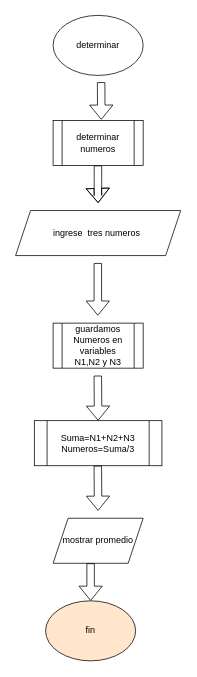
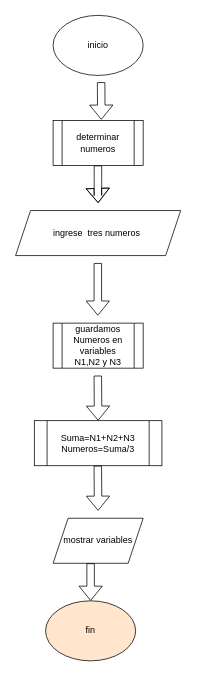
  <mxCell id="0" />
  <mxCell id="1" parent="0" />
- <mxCell id="2" value="determinar" style="ellipse;whiteSpace=wrap;html=1;" vertex="1" parent="1"><mxGeometry x="70" y="20" width="120" height="80" as="geometry" /></mxCell>
+ <mxCell id="2" value="inicio" style="ellipse;whiteSpace=wrap;html=1;" vertex="1" parent="1"><mxGeometry x="70" y="20" width="120" height="80" as="geometry" /></mxCell>
  <mxCell id="3" value="" style="shape=flexArrow;endArrow=classic;html=1;" edge="1" parent="1"><mxGeometry width="50" height="50" relative="1" as="geometry"><mxPoint x="134" y="109" as="sourcePoint" /><mxPoint x="134.29" y="159" as="targetPoint" /></mxGeometry></mxCell>
  <mxCell id="4" value="determinar numeros" style="shape=process;whiteSpace=wrap;html=1;backgroundOutline=1;" vertex="1" parent="1"><mxGeometry x="70" y="160" width="120" height="60" as="geometry" /></mxCell>
  <mxCell id="5" value="ingrese&amp;nbsp; tres numeros&amp;nbsp;" style="shape=parallelogram;perimeter=parallelogramPerimeter;whiteSpace=wrap;html=1;fixedSize=1;" vertex="1" parent="1"><mxGeometry x="20" y="280" width="220" height="60" as="geometry" /></mxCell>
  <mxCell id="6" value="" style="shape=flexArrow;endArrow=classic;html=1;" edge="1" parent="1"><mxGeometry width="50" height="50" relative="1" as="geometry"><mxPoint x="129.76" y="220" as="sourcePoint" /><mxPoint x="130.05" y="270" as="targetPoint" /><Array as="points"><mxPoint x="129.76" y="240" /><mxPoint x="129.76" y="260" /></Array></mxGeometry></mxCell>
  <mxCell id="7" value="" style="shape=flexArrow;endArrow=classic;html=1;" edge="1" parent="1"><mxGeometry width="50" height="50" relative="1" as="geometry"><mxPoint x="129.58" y="350" as="sourcePoint" /><mxPoint x="129.58" y="420" as="targetPoint" /></mxGeometry></mxCell>
  <mxCell id="8" value="guardamos Numeros en variables&lt;br&gt;N1,N2 y N3" style="shape=process;whiteSpace=wrap;html=1;backgroundOutline=1;" vertex="1" parent="1"><mxGeometry x="70" y="430" width="120" height="60" as="geometry" /></mxCell>
  <mxCell id="9" value="Suma=N1+N2+N3&lt;br&gt;Numeros=Suma/3" style="shape=process;whiteSpace=wrap;html=1;backgroundOutline=1;" vertex="1" parent="1"><mxGeometry x="45" y="560" width="170" height="60" as="geometry" /></mxCell>
  <mxCell id="10" value="" style="shape=flexArrow;endArrow=classic;html=1;" edge="1" parent="1"><mxGeometry width="50" height="50" relative="1" as="geometry"><mxPoint x="129.58" y="620" as="sourcePoint" /><mxPoint x="130" y="680" as="targetPoint" /></mxGeometry></mxCell>
  <mxCell id="11" value="" style="shape=flexArrow;endArrow=classic;html=1;" edge="1" parent="1"><mxGeometry width="50" height="50" relative="1" as="geometry"><mxPoint x="129.58" y="500" as="sourcePoint" /><mxPoint x="130" y="560" as="targetPoint" /></mxGeometry></mxCell>
- <mxCell id="12" value="mostrar promedio" style="shape=parallelogram;perimeter=parallelogramPerimeter;whiteSpace=wrap;html=1;fixedSize=1;" vertex="1" parent="1"><mxGeometry x="70" y="690" width="120" height="60" as="geometry" /></mxCell>
+ <mxCell id="12" value="mostrar variables" style="shape=parallelogram;perimeter=parallelogramPerimeter;whiteSpace=wrap;html=1;fixedSize=1;" vertex="1" parent="1"><mxGeometry x="70" y="690" width="120" height="60" as="geometry" /></mxCell>
  <mxCell id="13" value="" style="shape=flexArrow;endArrow=classic;html=1;" edge="1" parent="1"><mxGeometry width="50" height="50" relative="1" as="geometry"><mxPoint x="120" y="750" as="sourcePoint" /><mxPoint x="120" y="800" as="targetPoint" /></mxGeometry></mxCell>
  <mxCell id="14" value="fin" style="ellipse;whiteSpace=wrap;html=1;fillColor=#ffe6cc;" vertex="1" parent="1"><mxGeometry x="60" y="800" width="120" height="80" as="geometry" /></mxCell>
